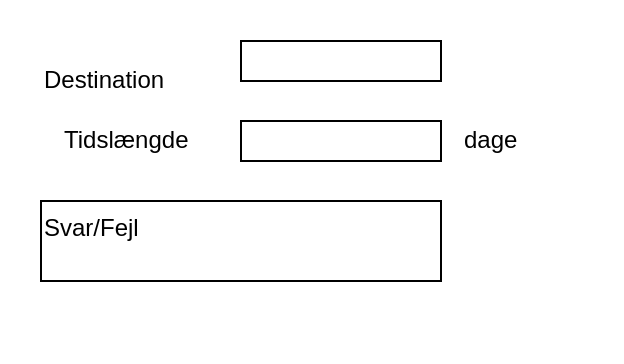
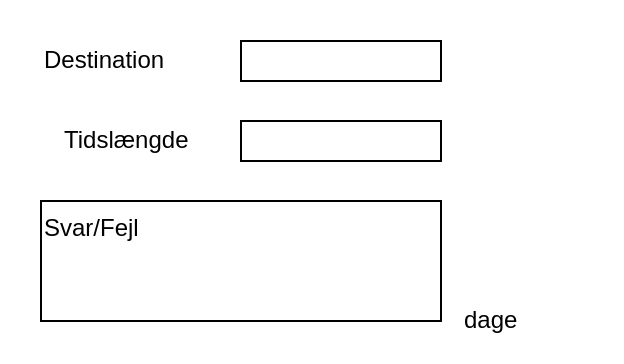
  <mxCell id="0" />
  <mxCell id="1" parent="0" />
- <mxCell id="2" value="Destination" style="text;html=1;align=left;verticalAlign=middle;whiteSpace=wrap;rounded=0;" vertex="1" parent="1"><mxGeometry x="20" y="30" width="60" height="20" as="geometry" /></mxCell>
+ <mxCell id="2" value="Destination" style="text;html=1;align=left;verticalAlign=middle;whiteSpace=wrap;rounded=0;" vertex="1" parent="1"><mxGeometry x="20" y="20" width="60" height="20" as="geometry" /></mxCell>
  <mxCell id="3" value="Tidslængde" style="text;html=1;align=left;verticalAlign=middle;whiteSpace=wrap;rounded=0;" vertex="1" parent="1"><mxGeometry x="30" y="60" width="60" height="20" as="geometry" /></mxCell>
  <mxCell id="4" value="" style="rounded=0;whiteSpace=wrap;html=1;" vertex="1" parent="1"><mxGeometry x="120" y="60" width="100" height="20" as="geometry" /></mxCell>
- <mxCell id="5" value="dage" style="text;html=1;align=left;verticalAlign=middle;whiteSpace=wrap;rounded=0;" vertex="1" parent="1"><mxGeometry x="230" y="55" width="60" height="30" as="geometry" /></mxCell>
+ <mxCell id="5" value="dage" style="text;html=1;align=left;verticalAlign=middle;whiteSpace=wrap;rounded=0;" vertex="1" parent="1"><mxGeometry x="230" y="145" width="60" height="30" as="geometry" /></mxCell>
  <mxCell id="6" value="" style="rounded=0;whiteSpace=wrap;html=1;" vertex="1" parent="1"><mxGeometry x="120" y="20" width="100" height="20" as="geometry" /></mxCell>
- <mxCell id="7" value="Svar/Fejl" style="rounded=0;whiteSpace=wrap;html=1;align=left;verticalAlign=top;" vertex="1" parent="1"><mxGeometry x="20" y="100" width="200" height="40" as="geometry" /></mxCell>
+ <mxCell id="7" value="Svar/Fejl" style="rounded=0;whiteSpace=wrap;html=1;align=left;verticalAlign=top;" vertex="1" parent="1"><mxGeometry x="20" y="100" width="200" height="60" as="geometry" /></mxCell>
